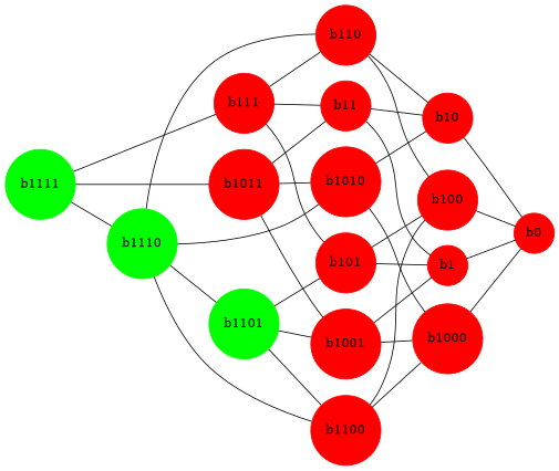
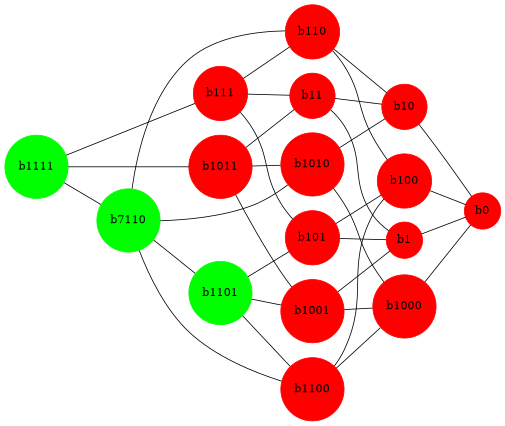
  digraph {
    rankdir=LR
    node [color=red shape=circle style=filled]
    edge [dir=none]
    n1 [color=green label=b1111]
    n2 [label=b111]
    n3 [label=b1011]
-   n4 [color=green label=b1110]
+   n4 [color=green label=b7110]
    n5 [label=b11]
    n6 [label=b101]
    n7 [label=b110]
    n8 [label=b1001]
    n9 [label=b1010]
    n10 [color=green label=b1101]
    n11 [label=b1100]
    n12 [label=b1]
    n13 [label=b10]
    n14 [label=b100]
    n15 [label=b1000]
    n16 [label=b0]
    n1 -> n2
    n1 -> n3
    n1 -> n4
    n2 -> n5
    n2 -> n6
    n2 -> n7
    n3 -> n5
    n3 -> n8
    n3 -> n9
    n4 -> n7
    n4 -> n9
    n4 -> n10
    n4 -> n11
    n5 -> n12
    n5 -> n13
    n6 -> n12
    n6 -> n14
    n7 -> n13
    n7 -> n14
    n8 -> n12
    n8 -> n15
    n9 -> n13
    n9 -> n15
    n10 -> n6
    n10 -> n8
    n10 -> n11
    n11 -> n14
    n11 -> n15
    n12 -> n16
    n13 -> n16
    n14 -> n16
    n15 -> n16
  }
